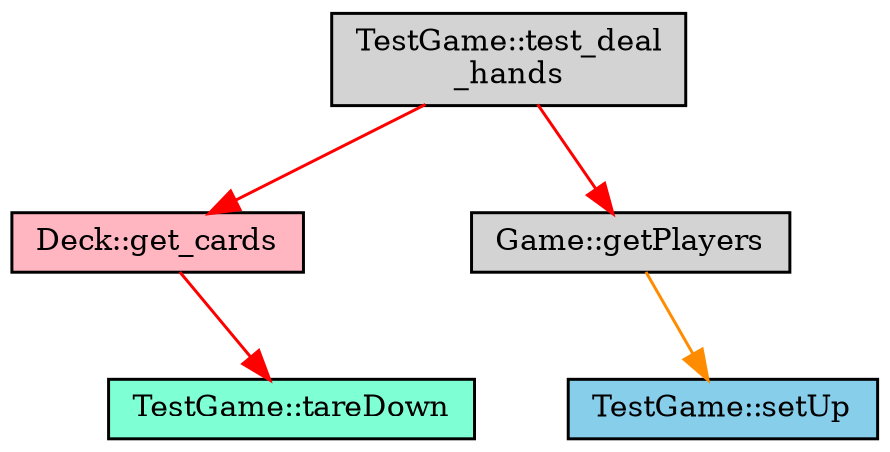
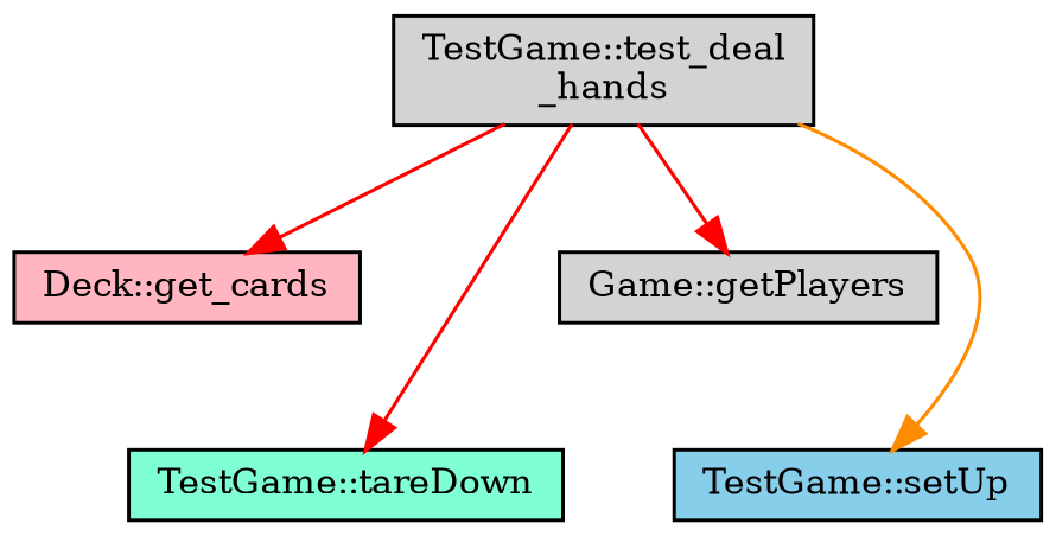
  digraph {
    fontname="DejaVu Serif"
    rankdir=TB
    node [color=black fillcolor=lightgrey fontname="DejaVu Serif" fontsize=10 shape=record style=filled]
    edge [color=red fontname="DejaVu Serif" fontsize=10 labelfontname=Helvetica labelfontsize=10 style=solid]
    n1 [fontcolor=black height=0.2 label="TestGame::test_deal\l_hands" width=0.4]
    n2 [fillcolor=lightpink height=0.2 label="Deck::get_cards" width=0.4]
    n3 [height=0.2 label="Game::getPlayers" width=0.4]
    n4 [fillcolor=skyblue height=0.2 label="TestGame::setUp" width=0.4]
    n5 [fillcolor=aquamarine height=0.2 label="TestGame::tareDown" width=0.4]
    n1 -> n2
    n1 -> n3
-   n3 -> n4 [color=darkorange]
-   n2 -> n5
+   n1 -> n4 [color=darkorange]
+   n1 -> n5
  }
